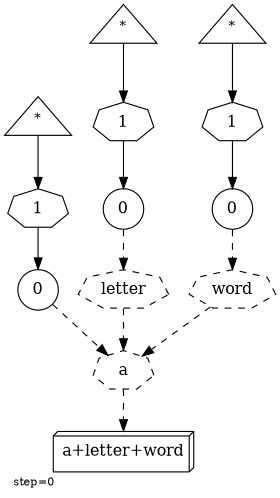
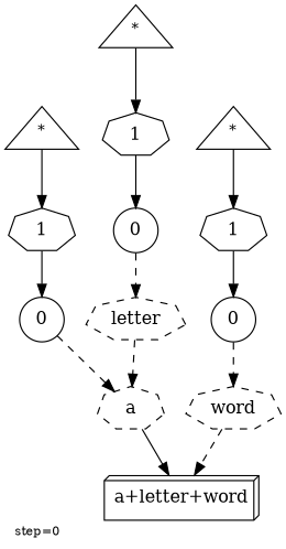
  digraph {
    fontsize=10
    label="step=0"
    labeljust=left
    labelloc=bottom
    node [color=black labelfontcolor=black peripheries=1 shape=septagon]
    edge [color=black]
    n1 [label=<<SUP>*</SUP>> shape=triangle]
    n2 [label=1 labelfontcolor=""]
    n3 [label=<0> shape=circle]
    n4 [label=<<SUP>*</SUP>> shape=triangle]
    n5 [label=1 labelfontcolor=""]
    n6 [label=<0> shape=circle]
    n7 [label=<<SUP>*</SUP>> shape=triangle]
    n8 [label=1 labelfontcolor=""]
    n9 [label=<0> shape=circle]
    n10 [label=<a> style=dashed labelfontcolor=""]
    n11 [label=<a+letter+word> shape=box3d]
    n12 [label=<letter> style=dashed labelfontcolor=""]
    n13 [label=<word> style=dashed labelfontcolor=""]
    n1 -> n2
    n2 -> n3
    n3 -> n10 [style=dashed]
    n4 -> n5
    n5 -> n6
    n6 -> n12 [style=dashed]
    n7 -> n8
    n8 -> n9
    n9 -> n13 [style=dashed]
-   n10 -> n11 [style=dashed]
+   n10 -> n11 [style=solid]
    n12 -> n10 [style=dashed]
-   n13 -> n10 [style=dashed]
+   n13 -> n11 [style=dashed]
  }
